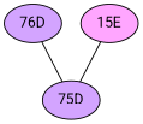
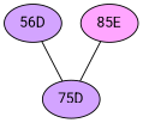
  graph {
    fontname=Roboto
    node [fillcolor="#D3A4FF" fontname=Roboto style=radial]
    edge [fontname=Roboto penwidth=1]
-   "76D"
+   "76D" [label="56D"]
    "75D"
-   "15E" [fillcolor="#FFA6FF"]
+   "15E" [fillcolor="#FFA6FF" label="85E"]
    "76D" -- "75D"
    "15E" -- "75D"
  }
